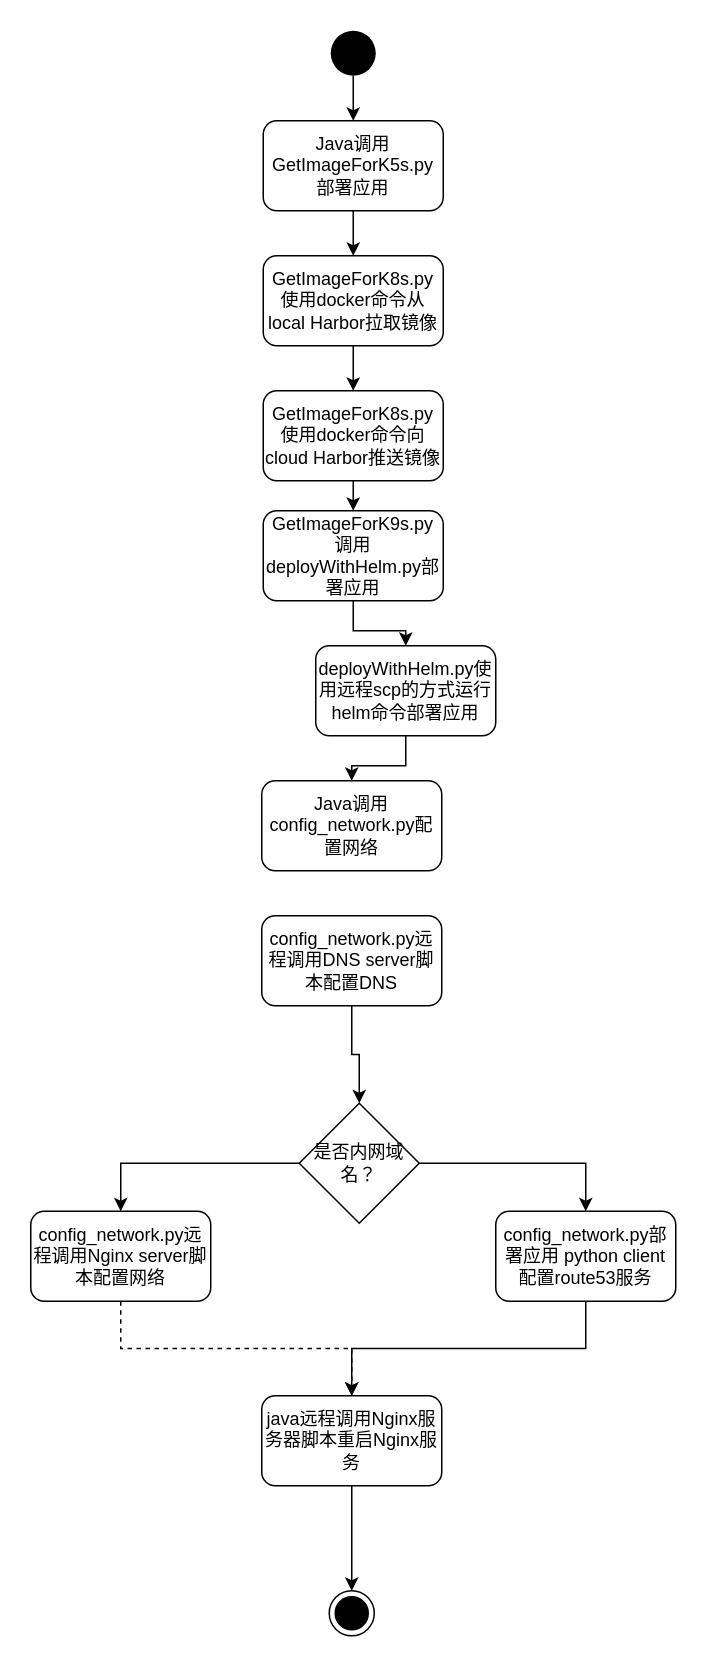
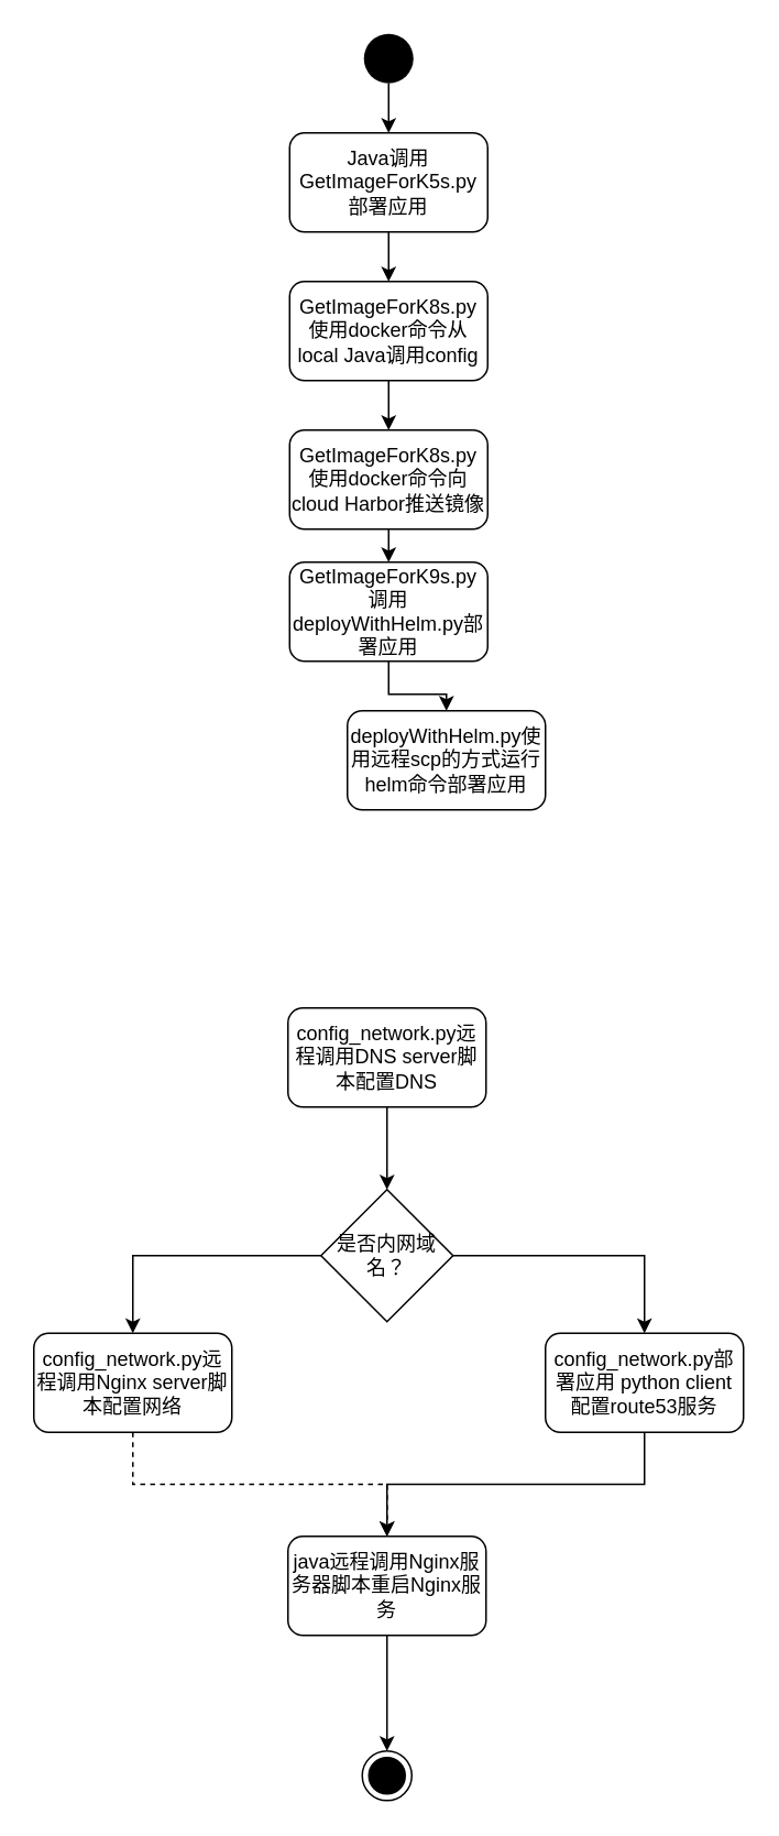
  <mxCell id="0" />
  <mxCell id="1" parent="0" />
  <mxCell id="2" style="edgeStyle=orthogonalEdgeStyle;rounded=0;orthogonalLoop=1;jettySize=auto;html=1;exitX=0.5;exitY=1;exitDx=0;exitDy=0;entryX=0.5;entryY=0;entryDx=0;entryDy=0;" edge="1" parent="1" source="3" target="6"><mxGeometry relative="1" as="geometry" /></mxCell>
  <mxCell id="3" value="" style="ellipse;fillColor=#000000;strokeColor=none;" vertex="1" parent="1"><mxGeometry x="220" y="20" width="30" height="30" as="geometry" /></mxCell>
  <mxCell id="4" value="" style="ellipse;html=1;shape=endState;fillColor=#000000;strokeColor=#000000;" vertex="1" parent="1"><mxGeometry x="219" y="1060" width="30" height="30" as="geometry" /></mxCell>
  <mxCell id="5" style="edgeStyle=orthogonalEdgeStyle;rounded=0;orthogonalLoop=1;jettySize=auto;html=1;exitX=0.5;exitY=1;exitDx=0;exitDy=0;" edge="1" parent="1" source="6" target="8"><mxGeometry relative="1" as="geometry" /></mxCell>
  <mxCell id="6" value="Java调用GetImageForK5s.py部署应用" style="rounded=1;whiteSpace=wrap;html=1;" vertex="1" parent="1"><mxGeometry x="175" y="80" width="120" height="60" as="geometry" /></mxCell>
  <mxCell id="7" style="edgeStyle=orthogonalEdgeStyle;rounded=0;orthogonalLoop=1;jettySize=auto;html=1;exitX=0.5;exitY=1;exitDx=0;exitDy=0;entryX=0.5;entryY=0;entryDx=0;entryDy=0;" edge="1" parent="1" source="8" target="10"><mxGeometry relative="1" as="geometry" /></mxCell>
- <mxCell id="8" value="GetImageForK8s.py使用docker命令从local Harbor拉取镜像" style="rounded=1;whiteSpace=wrap;html=1;" vertex="1" parent="1"><mxGeometry x="175" y="170" width="120" height="60" as="geometry" /></mxCell>
+ <mxCell id="8" value="GetImageForK8s.py使用docker命令从local Java调用config" style="rounded=1;whiteSpace=wrap;html=1;" vertex="1" parent="1"><mxGeometry x="175" y="170" width="120" height="60" as="geometry" /></mxCell>
  <mxCell id="9" style="edgeStyle=orthogonalEdgeStyle;rounded=0;orthogonalLoop=1;jettySize=auto;html=1;exitX=0.5;exitY=1;exitDx=0;exitDy=0;entryX=0.5;entryY=0;entryDx=0;entryDy=0;" edge="1" parent="1" source="10" target="12"><mxGeometry relative="1" as="geometry" /></mxCell>
  <mxCell id="10" value="GetImageForK8s.py使用docker命令向cloud Harbor推送镜像" style="rounded=1;whiteSpace=wrap;html=1;" vertex="1" parent="1"><mxGeometry x="175" y="260" width="120" height="60" as="geometry" /></mxCell>
  <mxCell id="11" style="edgeStyle=orthogonalEdgeStyle;rounded=0;orthogonalLoop=1;jettySize=auto;html=1;exitX=0.5;exitY=1;exitDx=0;exitDy=0;entryX=0.5;entryY=0;entryDx=0;entryDy=0;" edge="1" parent="1" source="12" target="24"><mxGeometry relative="1" as="geometry" /></mxCell>
  <mxCell id="12" value="GetImageForK9s.py调用deployWithHelm.py部署应用" style="rounded=1;whiteSpace=wrap;html=1;" vertex="1" parent="1"><mxGeometry x="175" y="340" width="120" height="60" as="geometry" /></mxCell>
- <mxCell id="13" value="Java调用config_network.py配置网络" style="rounded=1;whiteSpace=wrap;html=1;" vertex="1" parent="1"><mxGeometry x="174" y="520" width="120" height="60" as="geometry" /></mxCell>
  <mxCell id="14" style="edgeStyle=orthogonalEdgeStyle;rounded=0;orthogonalLoop=1;jettySize=auto;html=1;exitX=0.5;exitY=1;exitDx=0;exitDy=0;entryX=0.5;entryY=0;entryDx=0;entryDy=0;" edge="1" parent="1" source="15" target="18"><mxGeometry relative="1" as="geometry" /></mxCell>
  <mxCell id="15" value="config_network.py远程调用DNS server脚本配置DNS" style="rounded=1;whiteSpace=wrap;html=1;" vertex="1" parent="1"><mxGeometry x="174" y="610" width="120" height="60" as="geometry" /></mxCell>
  <mxCell id="16" style="edgeStyle=orthogonalEdgeStyle;rounded=0;orthogonalLoop=1;jettySize=auto;html=1;exitX=0;exitY=0.5;exitDx=0;exitDy=0;entryX=0.5;entryY=0;entryDx=0;entryDy=0;" edge="1" parent="1" source="18" target="20"><mxGeometry relative="1" as="geometry" /></mxCell>
  <mxCell id="17" style="edgeStyle=orthogonalEdgeStyle;rounded=0;orthogonalLoop=1;jettySize=auto;html=1;exitX=1;exitY=0.5;exitDx=0;exitDy=0;entryX=0.5;entryY=0;entryDx=0;entryDy=0;" edge="1" parent="1" source="18" target="22"><mxGeometry relative="1" as="geometry" /></mxCell>
- <mxCell id="18" value="是否内网域名？" style="rhombus;whiteSpace=wrap;html=1;" vertex="1" parent="1"><mxGeometry x="199" y="735" width="80" height="80" as="geometry" /></mxCell>
+ <mxCell id="18" value="是否内网域名？" style="rhombus;whiteSpace=wrap;html=1;" vertex="1" parent="1"><mxGeometry x="194" y="720" width="80" height="80" as="geometry" /></mxCell>
  <mxCell id="19" style="edgeStyle=orthogonalEdgeStyle;rounded=0;orthogonalLoop=1;jettySize=auto;html=1;exitX=0.5;exitY=1;exitDx=0;exitDy=0;entryX=0.5;entryY=0;entryDx=0;entryDy=0;dashed=1;" edge="1" parent="1" source="20" target="26"><mxGeometry relative="1" as="geometry" /></mxCell>
  <mxCell id="20" value="&lt;span&gt;config_network.py远程调用Nginx server脚本配置网络&lt;/span&gt;" style="rounded=1;whiteSpace=wrap;html=1;" vertex="1" parent="1"><mxGeometry x="20" y="807" width="120" height="60" as="geometry" /></mxCell>
  <mxCell id="21" style="edgeStyle=orthogonalEdgeStyle;rounded=0;orthogonalLoop=1;jettySize=auto;html=1;exitX=0.5;exitY=1;exitDx=0;exitDy=0;entryX=0.5;entryY=0;entryDx=0;entryDy=0;" edge="1" parent="1" source="22" target="26"><mxGeometry relative="1" as="geometry" /></mxCell>
  <mxCell id="22" value="&lt;span&gt;config_network.py部署应用 python client配置route53服务&lt;/span&gt;" style="rounded=1;whiteSpace=wrap;html=1;" vertex="1" parent="1"><mxGeometry x="330" y="807" width="120" height="60" as="geometry" /></mxCell>
- <mxCell id="23" style="edgeStyle=orthogonalEdgeStyle;rounded=0;orthogonalLoop=1;jettySize=auto;html=1;exitX=0.5;exitY=1;exitDx=0;exitDy=0;entryX=0.5;entryY=0;entryDx=0;entryDy=0;" edge="1" parent="1" source="24" target="13"><mxGeometry relative="1" as="geometry" /></mxCell>
  <mxCell id="24" value="deployWithHelm.py使用远程scp的方式运行helm命令部署应用" style="rounded=1;whiteSpace=wrap;html=1;" vertex="1" parent="1"><mxGeometry x="210" y="430" width="120" height="60" as="geometry" /></mxCell>
  <mxCell id="25" style="edgeStyle=orthogonalEdgeStyle;rounded=0;orthogonalLoop=1;jettySize=auto;html=1;exitX=0.5;exitY=1;exitDx=0;exitDy=0;entryX=0.5;entryY=0;entryDx=0;entryDy=0;" edge="1" parent="1" source="26" target="4"><mxGeometry relative="1" as="geometry" /></mxCell>
  <mxCell id="26" value="&lt;span&gt;java远程调用Nginx服务器脚本重启Nginx服务&lt;/span&gt;" style="rounded=1;whiteSpace=wrap;html=1;" vertex="1" parent="1"><mxGeometry x="174" y="930" width="120" height="60" as="geometry" /></mxCell>
